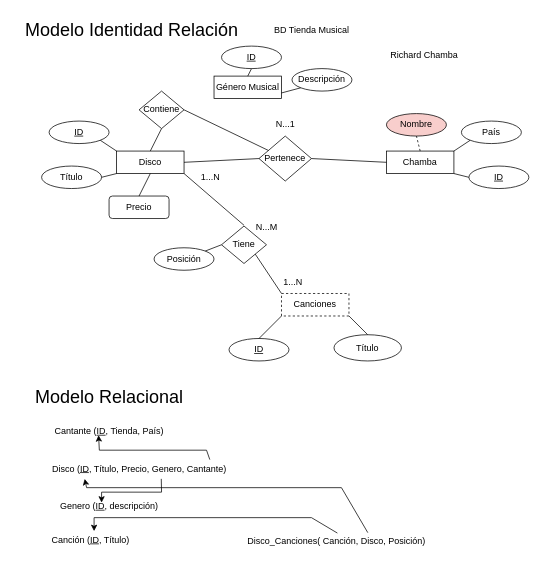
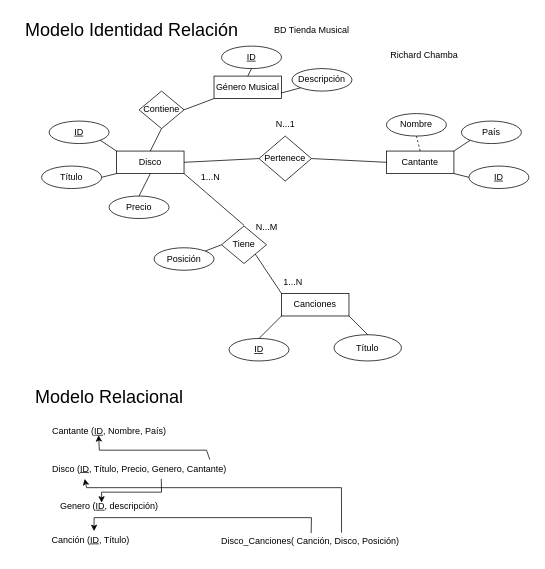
  <mxCell id="0" />
  <mxCell id="1" parent="0" />
  <mxCell id="2" value="Disco" style="rounded=0;whiteSpace=wrap;html=1;" vertex="1" parent="1"><mxGeometry x="155" y="201" width="90" height="30" as="geometry" /></mxCell>
- <mxCell id="3" value="Chamba" style="rounded=0;whiteSpace=wrap;html=1;" vertex="1" parent="1"><mxGeometry x="515" y="201" width="90" height="30" as="geometry" /></mxCell>
- <mxCell id="4" value="Canciones" style="rounded=0;whiteSpace=wrap;html=1;dashed=1;" vertex="1" parent="1"><mxGeometry x="375" y="391" width="90" height="30" as="geometry" /></mxCell>
+ <mxCell id="3" value="Cantante" style="rounded=0;whiteSpace=wrap;html=1;" vertex="1" parent="1"><mxGeometry x="515" y="201" width="90" height="30" as="geometry" /></mxCell>
+ <mxCell id="4" value="Canciones" style="rounded=0;whiteSpace=wrap;html=1;" vertex="1" parent="1"><mxGeometry x="375" y="391" width="90" height="30" as="geometry" /></mxCell>
  <mxCell id="5" value="Género Musical" style="rounded=0;whiteSpace=wrap;html=1;" vertex="1" parent="1"><mxGeometry x="285" y="101" width="90" height="30" as="geometry" /></mxCell>
  <mxCell id="6" value="Tiene" style="rhombus;whiteSpace=wrap;html=1;" vertex="1" parent="1"><mxGeometry x="295" y="301" width="60" height="50" as="geometry" /></mxCell>
  <mxCell id="7" value="Posición" style="ellipse;whiteSpace=wrap;html=1;" vertex="1" parent="1"><mxGeometry x="205" y="330" width="80" height="30" as="geometry" /></mxCell>
  <mxCell id="8" value="&lt;u&gt;ID&lt;/u&gt;" style="ellipse;whiteSpace=wrap;html=1;" vertex="1" parent="1"><mxGeometry x="305" y="451" width="80" height="30" as="geometry" /></mxCell>
  <mxCell id="9" value="Título" style="ellipse;whiteSpace=wrap;html=1;" vertex="1" parent="1"><mxGeometry x="445" y="446" width="90" height="35" as="geometry" /></mxCell>
  <mxCell id="10" value="Pertenece" style="rhombus;whiteSpace=wrap;html=1;" vertex="1" parent="1"><mxGeometry x="345" y="181" width="70" height="60" as="geometry" /></mxCell>
  <mxCell id="11" value="&lt;u&gt;ID&lt;/u&gt;" style="ellipse;whiteSpace=wrap;html=1;" vertex="1" parent="1"><mxGeometry x="65" y="161" width="80" height="30" as="geometry" /></mxCell>
  <mxCell id="12" value="Título" style="ellipse;whiteSpace=wrap;html=1;" vertex="1" parent="1"><mxGeometry x="55" y="221" width="80" height="30" as="geometry" /></mxCell>
- <mxCell id="13" value="Precio" style="whiteSpace=wrap;html=1;rounded=1;" vertex="1" parent="1"><mxGeometry x="145" y="261" width="80" height="30" as="geometry" /></mxCell>
+ <mxCell id="13" value="Precio" style="ellipse;whiteSpace=wrap;html=1;" vertex="1" parent="1"><mxGeometry x="145" y="261" width="80" height="30" as="geometry" /></mxCell>
  <mxCell id="14" value="Contiene" style="rhombus;whiteSpace=wrap;html=1;" vertex="1" parent="1"><mxGeometry x="185" y="121" width="60" height="50" as="geometry" /></mxCell>
  <mxCell id="15" value="&lt;u&gt;ID&lt;/u&gt;" style="ellipse;whiteSpace=wrap;html=1;" vertex="1" parent="1"><mxGeometry x="295" y="61" width="80" height="30" as="geometry" /></mxCell>
  <mxCell id="16" value="Descripción" style="ellipse;whiteSpace=wrap;html=1;" vertex="1" parent="1"><mxGeometry x="389" y="91" width="80" height="30" as="geometry" /></mxCell>
  <mxCell id="17" value="" style="endArrow=none;html=1;rounded=0;entryX=0.5;entryY=1;entryDx=0;entryDy=0;exitX=0.5;exitY=0;exitDx=0;exitDy=0;" edge="1" parent="1" source="5" target="15"><mxGeometry width="50" height="50" relative="1" as="geometry"><mxPoint x="485" y="240" as="sourcePoint" /><mxPoint x="535" y="190" as="targetPoint" /></mxGeometry></mxCell>
  <mxCell id="18" value="" style="endArrow=none;html=1;rounded=0;entryX=0;entryY=1;entryDx=0;entryDy=0;exitX=1;exitY=0.75;exitDx=0;exitDy=0;" edge="1" parent="1" source="5" target="16"><mxGeometry width="50" height="50" relative="1" as="geometry"><mxPoint x="485" y="240" as="sourcePoint" /><mxPoint x="535" y="190" as="targetPoint" /></mxGeometry></mxCell>
- <mxCell id="19" value="" style="endArrow=none;html=1;rounded=0;exitX=1;exitY=0.5;exitDx=0;exitDy=0;" edge="1" parent="1" source="14" target="10"><mxGeometry width="50" height="50" relative="1" as="geometry"><mxPoint x="485" y="240" as="sourcePoint" /><mxPoint x="535" y="190" as="targetPoint" /></mxGeometry></mxCell>
+ <mxCell id="19" value="" style="endArrow=none;html=1;rounded=0;entryX=0;entryY=1;entryDx=0;entryDy=0;exitX=1;exitY=0.5;exitDx=0;exitDy=0;" edge="1" parent="1" source="14" target="5"><mxGeometry width="50" height="50" relative="1" as="geometry"><mxPoint x="485" y="240" as="sourcePoint" /><mxPoint x="535" y="190" as="targetPoint" /></mxGeometry></mxCell>
  <mxCell id="20" value="" style="endArrow=none;html=1;rounded=0;entryX=0.5;entryY=1;entryDx=0;entryDy=0;exitX=0.5;exitY=0;exitDx=0;exitDy=0;" edge="1" parent="1" source="2" target="14"><mxGeometry width="50" height="50" relative="1" as="geometry"><mxPoint x="485" y="240" as="sourcePoint" /><mxPoint x="535" y="190" as="targetPoint" /></mxGeometry></mxCell>
  <mxCell id="21" value="" style="endArrow=none;html=1;rounded=0;entryX=1;entryY=1;entryDx=0;entryDy=0;exitX=0;exitY=0;exitDx=0;exitDy=0;" edge="1" parent="1" source="2" target="11"><mxGeometry width="50" height="50" relative="1" as="geometry"><mxPoint x="485" y="240" as="sourcePoint" /><mxPoint x="535" y="190" as="targetPoint" /></mxGeometry></mxCell>
  <mxCell id="22" value="" style="endArrow=none;html=1;rounded=0;entryX=1;entryY=0.5;entryDx=0;entryDy=0;exitX=0;exitY=1;exitDx=0;exitDy=0;" edge="1" parent="1" source="2" target="12"><mxGeometry width="50" height="50" relative="1" as="geometry"><mxPoint x="485" y="240" as="sourcePoint" /><mxPoint x="535" y="190" as="targetPoint" /></mxGeometry></mxCell>
  <mxCell id="23" value="" style="endArrow=none;html=1;rounded=0;entryX=0.5;entryY=0;entryDx=0;entryDy=0;exitX=0.5;exitY=1;exitDx=0;exitDy=0;" edge="1" parent="1" source="2" target="13"><mxGeometry width="50" height="50" relative="1" as="geometry"><mxPoint x="485" y="240" as="sourcePoint" /><mxPoint x="535" y="190" as="targetPoint" /></mxGeometry></mxCell>
  <mxCell id="24" value="" style="endArrow=none;html=1;rounded=0;entryX=1;entryY=0.5;entryDx=0;entryDy=0;exitX=0;exitY=0.5;exitDx=0;exitDy=0;" edge="1" parent="1" source="10" target="2"><mxGeometry width="50" height="50" relative="1" as="geometry"><mxPoint x="485" y="240" as="sourcePoint" /><mxPoint x="535" y="190" as="targetPoint" /></mxGeometry></mxCell>
  <mxCell id="25" value="" style="endArrow=none;html=1;rounded=0;exitX=1;exitY=0.5;exitDx=0;exitDy=0;entryX=0;entryY=0.5;entryDx=0;entryDy=0;" edge="1" parent="1" source="10" target="3"><mxGeometry width="50" height="50" relative="1" as="geometry"><mxPoint x="485" y="240" as="sourcePoint" /><mxPoint x="535" y="190" as="targetPoint" /></mxGeometry></mxCell>
  <mxCell id="26" value="" style="endArrow=none;html=1;rounded=0;entryX=1;entryY=1;entryDx=0;entryDy=0;" edge="1" parent="1" target="2"><mxGeometry width="50" height="50" relative="1" as="geometry"><mxPoint x="325" y="300" as="sourcePoint" /><mxPoint x="535" y="190" as="targetPoint" /></mxGeometry></mxCell>
  <mxCell id="27" value="" style="endArrow=none;html=1;rounded=0;entryX=0;entryY=0;entryDx=0;entryDy=0;exitX=1;exitY=1;exitDx=0;exitDy=0;" edge="1" parent="1" source="6" target="4"><mxGeometry width="50" height="50" relative="1" as="geometry"><mxPoint x="485" y="240" as="sourcePoint" /><mxPoint x="535" y="190" as="targetPoint" /></mxGeometry></mxCell>
  <mxCell id="28" value="" style="endArrow=none;html=1;rounded=0;entryX=1;entryY=0;entryDx=0;entryDy=0;exitX=0;exitY=0.5;exitDx=0;exitDy=0;" edge="1" parent="1" source="6" target="7"><mxGeometry width="50" height="50" relative="1" as="geometry"><mxPoint x="485" y="240" as="sourcePoint" /><mxPoint x="535" y="190" as="targetPoint" /></mxGeometry></mxCell>
  <mxCell id="29" value="" style="endArrow=none;html=1;rounded=0;entryX=0;entryY=1;entryDx=0;entryDy=0;exitX=0.5;exitY=0;exitDx=0;exitDy=0;" edge="1" parent="1" source="8" target="4"><mxGeometry width="50" height="50" relative="1" as="geometry"><mxPoint x="485" y="240" as="sourcePoint" /><mxPoint x="535" y="190" as="targetPoint" /></mxGeometry></mxCell>
  <mxCell id="30" value="" style="endArrow=none;html=1;rounded=0;entryX=1;entryY=1;entryDx=0;entryDy=0;exitX=0.5;exitY=0;exitDx=0;exitDy=0;" edge="1" parent="1" source="9" target="4"><mxGeometry width="50" height="50" relative="1" as="geometry"><mxPoint x="485" y="240" as="sourcePoint" /><mxPoint x="535" y="190" as="targetPoint" /></mxGeometry></mxCell>
- <mxCell id="31" value="Nombre" style="ellipse;whiteSpace=wrap;html=1;fillColor=#f8cecc;" vertex="1" parent="1"><mxGeometry x="515" y="151" width="80" height="30" as="geometry" /></mxCell>
+ <mxCell id="31" value="Nombre" style="ellipse;whiteSpace=wrap;html=1;" vertex="1" parent="1"><mxGeometry x="515" y="151" width="80" height="30" as="geometry" /></mxCell>
  <mxCell id="32" value="País" style="ellipse;whiteSpace=wrap;html=1;" vertex="1" parent="1"><mxGeometry x="615" y="161" width="80" height="30" as="geometry" /></mxCell>
  <mxCell id="33" value="&lt;u&gt;ID&lt;/u&gt;" style="ellipse;whiteSpace=wrap;html=1;" vertex="1" parent="1"><mxGeometry x="625" y="221" width="80" height="30" as="geometry" /></mxCell>
  <mxCell id="34" value="N...M" style="text;html=1;align=center;verticalAlign=middle;resizable=0;points=[];autosize=1;strokeColor=none;fillColor=none;" vertex="1" parent="1"><mxGeometry x="330" y="288" width="50" height="30" as="geometry" /></mxCell>
  <mxCell id="35" value="1...N" style="text;html=1;align=center;verticalAlign=middle;resizable=0;points=[];autosize=1;strokeColor=none;fillColor=none;" vertex="1" parent="1"><mxGeometry x="365" y="361" width="50" height="30" as="geometry" /></mxCell>
  <mxCell id="36" value="1...N" style="text;html=1;align=center;verticalAlign=middle;resizable=0;points=[];autosize=1;strokeColor=none;fillColor=none;" vertex="1" parent="1"><mxGeometry x="255" y="221" width="50" height="30" as="geometry" /></mxCell>
  <mxCell id="37" value="N...1" style="text;html=1;align=center;verticalAlign=middle;resizable=0;points=[];autosize=1;strokeColor=none;fillColor=none;" vertex="1" parent="1"><mxGeometry x="355" y="151" width="50" height="30" as="geometry" /></mxCell>
  <mxCell id="38" value="" style="endArrow=none;html=1;rounded=0;entryX=0.5;entryY=1;entryDx=0;entryDy=0;exitX=0.5;exitY=0;exitDx=0;exitDy=0;dashed=1;" edge="1" parent="1" source="3" target="31"><mxGeometry width="50" height="50" relative="1" as="geometry"><mxPoint x="485" y="240" as="sourcePoint" /><mxPoint x="535" y="190" as="targetPoint" /></mxGeometry></mxCell>
  <mxCell id="39" value="" style="endArrow=none;html=1;rounded=0;entryX=0;entryY=1;entryDx=0;entryDy=0;exitX=1;exitY=0;exitDx=0;exitDy=0;" edge="1" parent="1" source="3" target="32"><mxGeometry width="50" height="50" relative="1" as="geometry"><mxPoint x="485" y="240" as="sourcePoint" /><mxPoint x="535" y="190" as="targetPoint" /></mxGeometry></mxCell>
  <mxCell id="40" value="" style="endArrow=none;html=1;rounded=0;entryX=0;entryY=0.5;entryDx=0;entryDy=0;exitX=1;exitY=1;exitDx=0;exitDy=0;" edge="1" parent="1" source="3" target="33"><mxGeometry width="50" height="50" relative="1" as="geometry"><mxPoint x="485" y="240" as="sourcePoint" /><mxPoint x="535" y="190" as="targetPoint" /></mxGeometry></mxCell>
  <mxCell id="41" value="&lt;font style=&quot;font-size: 24px;&quot;&gt;Modelo Identidad Relación&lt;/font&gt;" style="text;html=1;align=center;verticalAlign=middle;resizable=0;points=[];autosize=1;strokeColor=none;fillColor=none;" vertex="1" parent="1"><mxGeometry x="20" y="20" width="310" height="40" as="geometry" /></mxCell>
  <mxCell id="42" value="BD Tienda Musical" style="text;html=1;align=center;verticalAlign=middle;resizable=0;points=[];autosize=1;strokeColor=none;fillColor=none;" vertex="1" parent="1"><mxGeometry x="355" y="25" width="120" height="30" as="geometry" /></mxCell>
  <mxCell id="43" value="&lt;font style=&quot;font-size: 24px;&quot;&gt;Modelo Relacional&lt;/font&gt;" style="text;html=1;align=center;verticalAlign=middle;resizable=0;points=[];autosize=1;strokeColor=none;fillColor=none;" vertex="1" parent="1"><mxGeometry x="35" y="510" width="220" height="40" as="geometry" /></mxCell>
- <mxCell id="44" value="Cantante (&lt;u&gt;ID&lt;/u&gt;, Tienda, País)" style="text;html=1;align=center;verticalAlign=middle;resizable=0;points=[];autosize=1;strokeColor=none;fillColor=none;" vertex="1" parent="1"><mxGeometry x="55" y="560" width="180" height="30" as="geometry" /></mxCell>
+ <mxCell id="44" value="Cantante (&lt;u&gt;ID&lt;/u&gt;, Nombre, País)" style="text;html=1;align=center;verticalAlign=middle;resizable=0;points=[];autosize=1;strokeColor=none;fillColor=none;" vertex="1" parent="1"><mxGeometry x="55" y="560" width="180" height="30" as="geometry" /></mxCell>
  <mxCell id="45" value="Disco (&lt;u&gt;ID&lt;/u&gt;, Título, Precio, Genero, Cantante)" style="text;html=1;align=center;verticalAlign=middle;resizable=0;points=[];autosize=1;strokeColor=none;fillColor=none;" vertex="1" parent="1"><mxGeometry x="55" y="610" width="260" height="30" as="geometry" /></mxCell>
  <mxCell id="46" value="Genero (&lt;u&gt;ID&lt;/u&gt;, descripción)" style="text;html=1;align=center;verticalAlign=middle;resizable=0;points=[];autosize=1;strokeColor=none;fillColor=none;" vertex="1" parent="1"><mxGeometry x="70" y="660" width="150" height="30" as="geometry" /></mxCell>
  <mxCell id="47" value="Canción (&lt;u&gt;ID&lt;/u&gt;, Título)" style="text;html=1;align=center;verticalAlign=middle;resizable=0;points=[];autosize=1;strokeColor=none;fillColor=none;" vertex="1" parent="1"><mxGeometry x="55" y="705" width="130" height="30" as="geometry" /></mxCell>
- <mxCell id="48" value="Disco_Canciones( Canción, Disco, Posición)" style="text;html=1;align=center;verticalAlign=middle;resizable=0;points=[];autosize=1;strokeColor=none;fillColor=none;" vertex="1" parent="1"><mxGeometry x="318" y="707" width="260" height="30" as="geometry" /></mxCell>
+ <mxCell id="48" value="Disco_Canciones( Canción, Disco, Posición)" style="text;html=1;align=center;verticalAlign=middle;resizable=0;points=[];autosize=1;strokeColor=none;fillColor=none;" vertex="1" parent="1"><mxGeometry x="283" y="707" width="260" height="30" as="geometry" /></mxCell>
  <mxCell id="49" value="" style="endArrow=classic;html=1;rounded=0;exitX=0.506;exitY=0.119;exitDx=0;exitDy=0;exitPerimeter=0;" edge="1" parent="1" source="48"><mxGeometry width="50" height="50" relative="1" as="geometry"><mxPoint x="415" y="690" as="sourcePoint" /><mxPoint x="125" y="708" as="targetPoint" /><Array as="points"><mxPoint x="415" y="690" /><mxPoint x="125" y="690" /></Array></mxGeometry></mxCell>
  <mxCell id="50" value="" style="endArrow=classic;html=1;rounded=0;exitX=0.662;exitY=0.1;exitDx=0;exitDy=0;exitPerimeter=0;entryX=0.221;entryY=0.942;entryDx=0;entryDy=0;entryPerimeter=0;" edge="1" parent="1" source="48" target="45"><mxGeometry width="50" height="50" relative="1" as="geometry"><mxPoint x="445" y="750" as="sourcePoint" /><mxPoint x="445" y="650" as="targetPoint" /><Array as="points"><mxPoint x="455" y="650" /><mxPoint x="115" y="650" /></Array></mxGeometry></mxCell>
  <mxCell id="51" value="" style="endArrow=classic;html=1;rounded=0;exitX=0.863;exitY=0.087;exitDx=0;exitDy=0;exitPerimeter=0;" edge="1" parent="1" source="45"><mxGeometry width="50" height="50" relative="1" as="geometry"><mxPoint x="445" y="750" as="sourcePoint" /><mxPoint x="131" y="580" as="targetPoint" /><Array as="points"><mxPoint x="275" y="600" /><mxPoint x="132" y="600" /></Array></mxGeometry></mxCell>
  <mxCell id="52" value="Richard Chamba" style="text;html=1;align=center;verticalAlign=middle;resizable=0;points=[];autosize=1;strokeColor=none;fillColor=none;" vertex="1" parent="1"><mxGeometry x="510" y="58" width="110" height="30" as="geometry" /></mxCell>
  <mxCell id="53" value="" style="endArrow=classic;html=1;rounded=0;exitX=0.614;exitY=0.942;exitDx=0;exitDy=0;exitPerimeter=0;" edge="1" parent="1" source="45"><mxGeometry width="50" height="50" relative="1" as="geometry"><mxPoint x="445" y="550" as="sourcePoint" /><mxPoint x="135" y="670" as="targetPoint" /><Array as="points"><mxPoint x="215" y="656" /><mxPoint x="135" y="656" /></Array></mxGeometry></mxCell>
